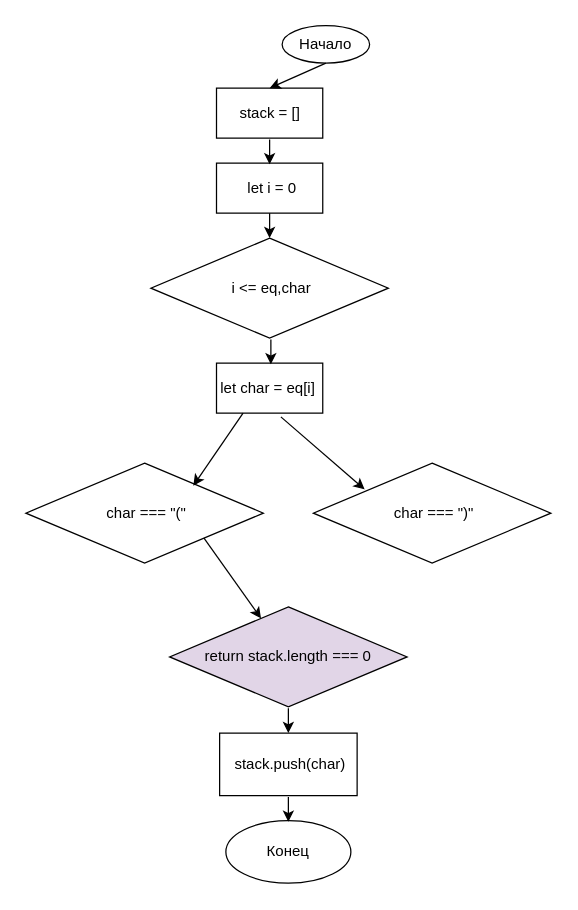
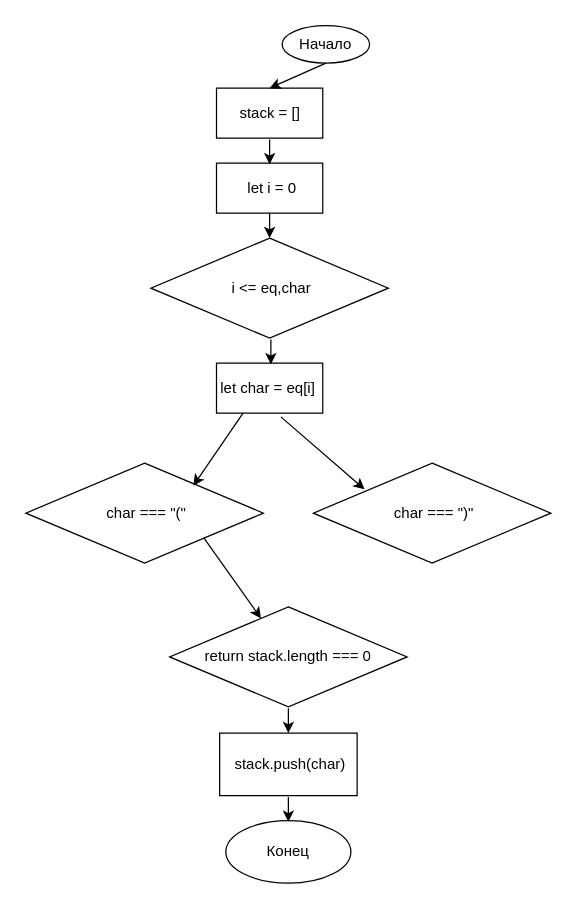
  <mxCell id="0" />
  <mxCell id="1" parent="0" />
  <mxCell id="2" value="Начало" style="ellipse;whiteSpace=wrap;html=1;" vertex="1" parent="1"><mxGeometry x="225" y="20" width="70" height="30" as="geometry" /></mxCell>
  <mxCell id="3" value="stack = []" style="rounded=0;whiteSpace=wrap;html=1;" vertex="1" parent="1"><mxGeometry x="172.5" y="70" width="85" height="40" as="geometry" /></mxCell>
  <mxCell id="4" value="&amp;nbsp;let i = 0" style="rounded=0;whiteSpace=wrap;html=1;" vertex="1" parent="1"><mxGeometry x="172.5" y="130" width="85" height="40" as="geometry" /></mxCell>
  <mxCell id="5" value="&amp;nbsp;i &amp;lt;= eq,char" style="rhombus;whiteSpace=wrap;html=1;" vertex="1" parent="1"><mxGeometry x="120" y="190" width="190" height="80" as="geometry" /></mxCell>
  <mxCell id="6" value="let char = eq[i]&amp;nbsp;" style="rounded=0;whiteSpace=wrap;html=1;" vertex="1" parent="1"><mxGeometry x="172.5" y="290" width="85" height="40" as="geometry" /></mxCell>
  <mxCell id="7" value="&amp;nbsp;char === &quot;(&quot;" style="rhombus;whiteSpace=wrap;html=1;" vertex="1" parent="1"><mxGeometry x="20" y="370" width="190" height="80" as="geometry" /></mxCell>
  <mxCell id="8" value="&amp;nbsp;char === &quot;)&quot;" style="rhombus;whiteSpace=wrap;html=1;" vertex="1" parent="1"><mxGeometry x="250" y="370" width="190" height="80" as="geometry" /></mxCell>
  <mxCell id="9" value="&amp;nbsp;stack.push(char)" style="rounded=0;whiteSpace=wrap;html=1;" vertex="1" parent="1"><mxGeometry x="175" y="586" width="110" height="50" as="geometry" /></mxCell>
- <mxCell id="10" value="return stack.length === 0" style="rhombus;whiteSpace=wrap;html=1;fillColor=#e1d5e7;" vertex="1" parent="1"><mxGeometry x="135" y="485" width="190" height="80" as="geometry" /></mxCell>
+ <mxCell id="10" value="return stack.length === 0" style="rhombus;whiteSpace=wrap;html=1;" vertex="1" parent="1"><mxGeometry x="135" y="485" width="190" height="80" as="geometry" /></mxCell>
  <mxCell id="11" value="Конец" style="ellipse;whiteSpace=wrap;html=1;" vertex="1" parent="1"><mxGeometry x="180" y="656" width="100" height="50" as="geometry" /></mxCell>
  <mxCell id="12" value="" style="endArrow=classic;html=1;exitX=0.5;exitY=1;exitDx=0;exitDy=0;" edge="1" parent="1" source="2"><mxGeometry width="50" height="50" relative="1" as="geometry"><mxPoint x="210" y="400" as="sourcePoint" /><mxPoint x="215" y="70" as="targetPoint" /></mxGeometry></mxCell>
  <mxCell id="13" value="" style="endArrow=classic;html=1;exitX=0.5;exitY=1;exitDx=0;exitDy=0;" edge="1" parent="1"><mxGeometry width="50" height="50" relative="1" as="geometry"><mxPoint x="215" y="111" as="sourcePoint" /><mxPoint x="215" y="131" as="targetPoint" /></mxGeometry></mxCell>
  <mxCell id="14" value="" style="endArrow=classic;html=1;exitX=0.5;exitY=1;exitDx=0;exitDy=0;" edge="1" parent="1"><mxGeometry width="50" height="50" relative="1" as="geometry"><mxPoint x="215" y="170" as="sourcePoint" /><mxPoint x="215" y="190" as="targetPoint" /></mxGeometry></mxCell>
  <mxCell id="15" value="" style="endArrow=classic;html=1;exitX=0.5;exitY=1;exitDx=0;exitDy=0;" edge="1" parent="1"><mxGeometry width="50" height="50" relative="1" as="geometry"><mxPoint x="216" y="271" as="sourcePoint" /><mxPoint x="216" y="291" as="targetPoint" /></mxGeometry></mxCell>
  <mxCell id="16" value="" style="endArrow=classic;html=1;exitX=0.25;exitY=1;exitDx=0;exitDy=0;entryX=0.705;entryY=0.225;entryDx=0;entryDy=0;entryPerimeter=0;" edge="1" parent="1" source="6" target="7"><mxGeometry width="50" height="50" relative="1" as="geometry"><mxPoint x="210" y="500" as="sourcePoint" /><mxPoint x="260" y="450" as="targetPoint" /></mxGeometry></mxCell>
  <mxCell id="17" value="" style="endArrow=classic;html=1;exitX=0.606;exitY=1.075;exitDx=0;exitDy=0;exitPerimeter=0;entryX=0.216;entryY=0.263;entryDx=0;entryDy=0;entryPerimeter=0;" edge="1" parent="1" source="6" target="8"><mxGeometry width="50" height="50" relative="1" as="geometry"><mxPoint x="210" y="500" as="sourcePoint" /><mxPoint x="260" y="450" as="targetPoint" /></mxGeometry></mxCell>
  <mxCell id="18" value="" style="endArrow=classic;html=1;exitX=1;exitY=1;exitDx=0;exitDy=0;" edge="1" parent="1" source="7" target="10"><mxGeometry width="50" height="50" relative="1" as="geometry"><mxPoint x="210" y="500" as="sourcePoint" /><mxPoint x="260" y="450" as="targetPoint" /></mxGeometry></mxCell>
  <mxCell id="19" value="" style="endArrow=classic;html=1;exitX=0.5;exitY=1;exitDx=0;exitDy=0;" edge="1" parent="1"><mxGeometry width="50" height="50" relative="1" as="geometry"><mxPoint x="230" y="566" as="sourcePoint" /><mxPoint x="230" y="586" as="targetPoint" /></mxGeometry></mxCell>
  <mxCell id="20" value="" style="endArrow=classic;html=1;exitX=0.5;exitY=1;exitDx=0;exitDy=0;" edge="1" parent="1"><mxGeometry width="50" height="50" relative="1" as="geometry"><mxPoint x="230" y="637" as="sourcePoint" /><mxPoint x="230" y="657" as="targetPoint" /></mxGeometry></mxCell>
